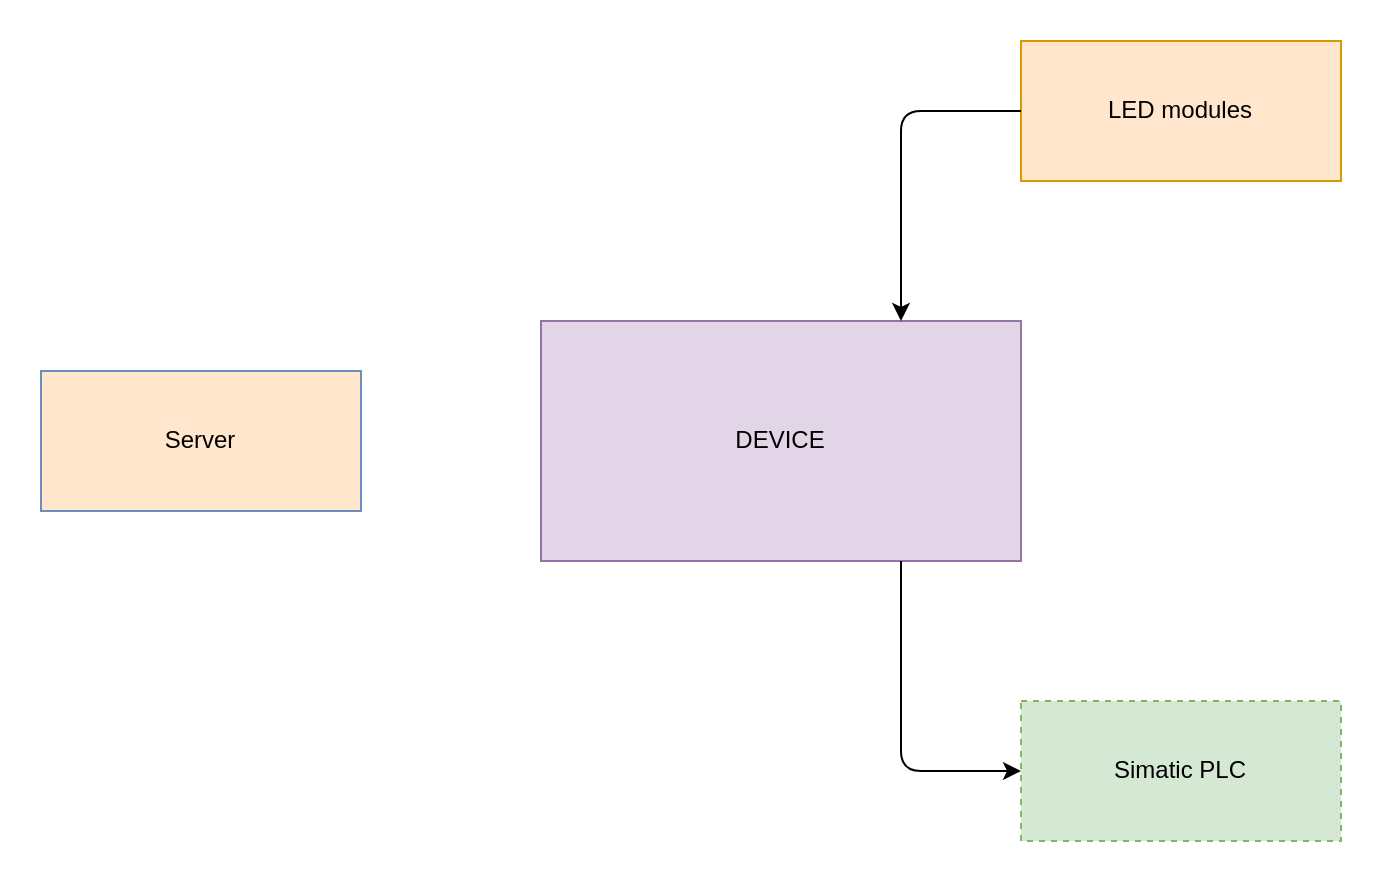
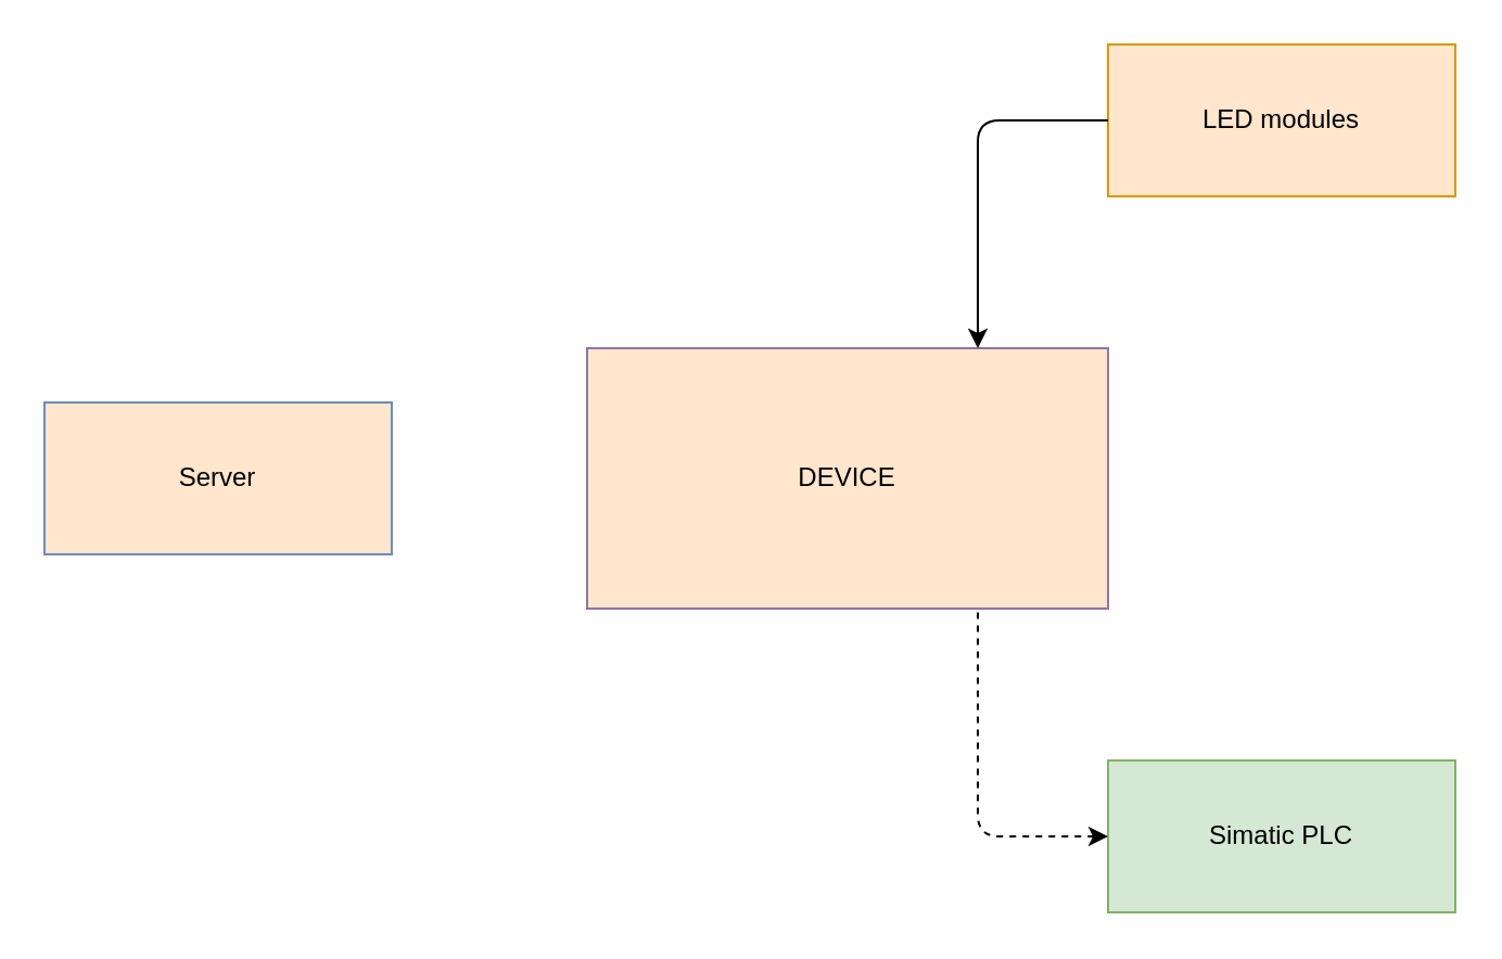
  <mxCell id="0" />
  <mxCell id="1" parent="0" />
  <mxCell id="2" value="" style="group" parent="1" vertex="1" connectable="0"><mxGeometry x="20" y="20" width="650" height="400" as="geometry" /></mxCell>
- <mxCell id="3" value="DEVICE" style="rounded=0;whiteSpace=wrap;html=1;fillColor=#e1d5e7;strokeColor=#9673a6;container=0;" parent="2" vertex="1"><mxGeometry x="250" y="140" width="240" height="120" as="geometry" /></mxCell>
+ <mxCell id="3" value="DEVICE" style="rounded=0;whiteSpace=wrap;html=1;fillColor=#ffe6cc;strokeColor=#9673a6;container=0;" parent="2" vertex="1"><mxGeometry x="250" y="140" width="240" height="120" as="geometry" /></mxCell>
  <mxCell id="4" value="LED modules" style="rounded=0;whiteSpace=wrap;html=1;fillColor=#ffe6cc;strokeColor=#d79b00;container=0;" parent="2" vertex="1"><mxGeometry x="490" width="160" height="70" as="geometry" /></mxCell>
- <mxCell id="5" value="Simatic PLC" style="rounded=0;whiteSpace=wrap;html=1;fillColor=#d5e8d4;strokeColor=#82b366;container=0;dashed=1;" parent="2" vertex="1"><mxGeometry x="490" y="330" width="160" height="70" as="geometry" /></mxCell>
+ <mxCell id="5" value="Simatic PLC" style="rounded=0;whiteSpace=wrap;html=1;fillColor=#d5e8d4;strokeColor=#82b366;container=0;" parent="2" vertex="1"><mxGeometry x="490" y="330" width="160" height="70" as="geometry" /></mxCell>
  <mxCell id="6" value="Server" style="rounded=0;whiteSpace=wrap;html=1;fillColor=#ffe6cc;strokeColor=#6c8ebf;container=0;" parent="2" vertex="1"><mxGeometry y="165" width="160" height="70" as="geometry" /></mxCell>
  <mxCell id="7" style="edgeStyle=orthogonalEdgeStyle;html=1;entryX=0.75;entryY=0;entryDx=0;entryDy=0;exitX=0;exitY=0.5;exitDx=0;exitDy=0;" parent="2" source="4" target="3" edge="1"><mxGeometry relative="1" as="geometry" /></mxCell>
- <mxCell id="8" style="edgeStyle=orthogonalEdgeStyle;html=1;exitX=0;exitY=0.5;exitDx=0;exitDy=0;startArrow=classic;startFill=1;entryX=0.75;entryY=1;entryDx=0;entryDy=0;endArrow=none;endFill=0;" parent="2" source="5" target="3" edge="1"><mxGeometry relative="1" as="geometry"><mxPoint x="440" y="280" as="targetPoint" /></mxGeometry></mxCell>
+ <mxCell id="8" style="edgeStyle=orthogonalEdgeStyle;html=1;exitX=0;exitY=0.5;exitDx=0;exitDy=0;startArrow=classic;startFill=1;entryX=0.75;entryY=1;entryDx=0;entryDy=0;endArrow=none;endFill=0;dashed=1;" parent="2" source="5" target="3" edge="1"><mxGeometry relative="1" as="geometry"><mxPoint x="440" y="280" as="targetPoint" /></mxGeometry></mxCell>
